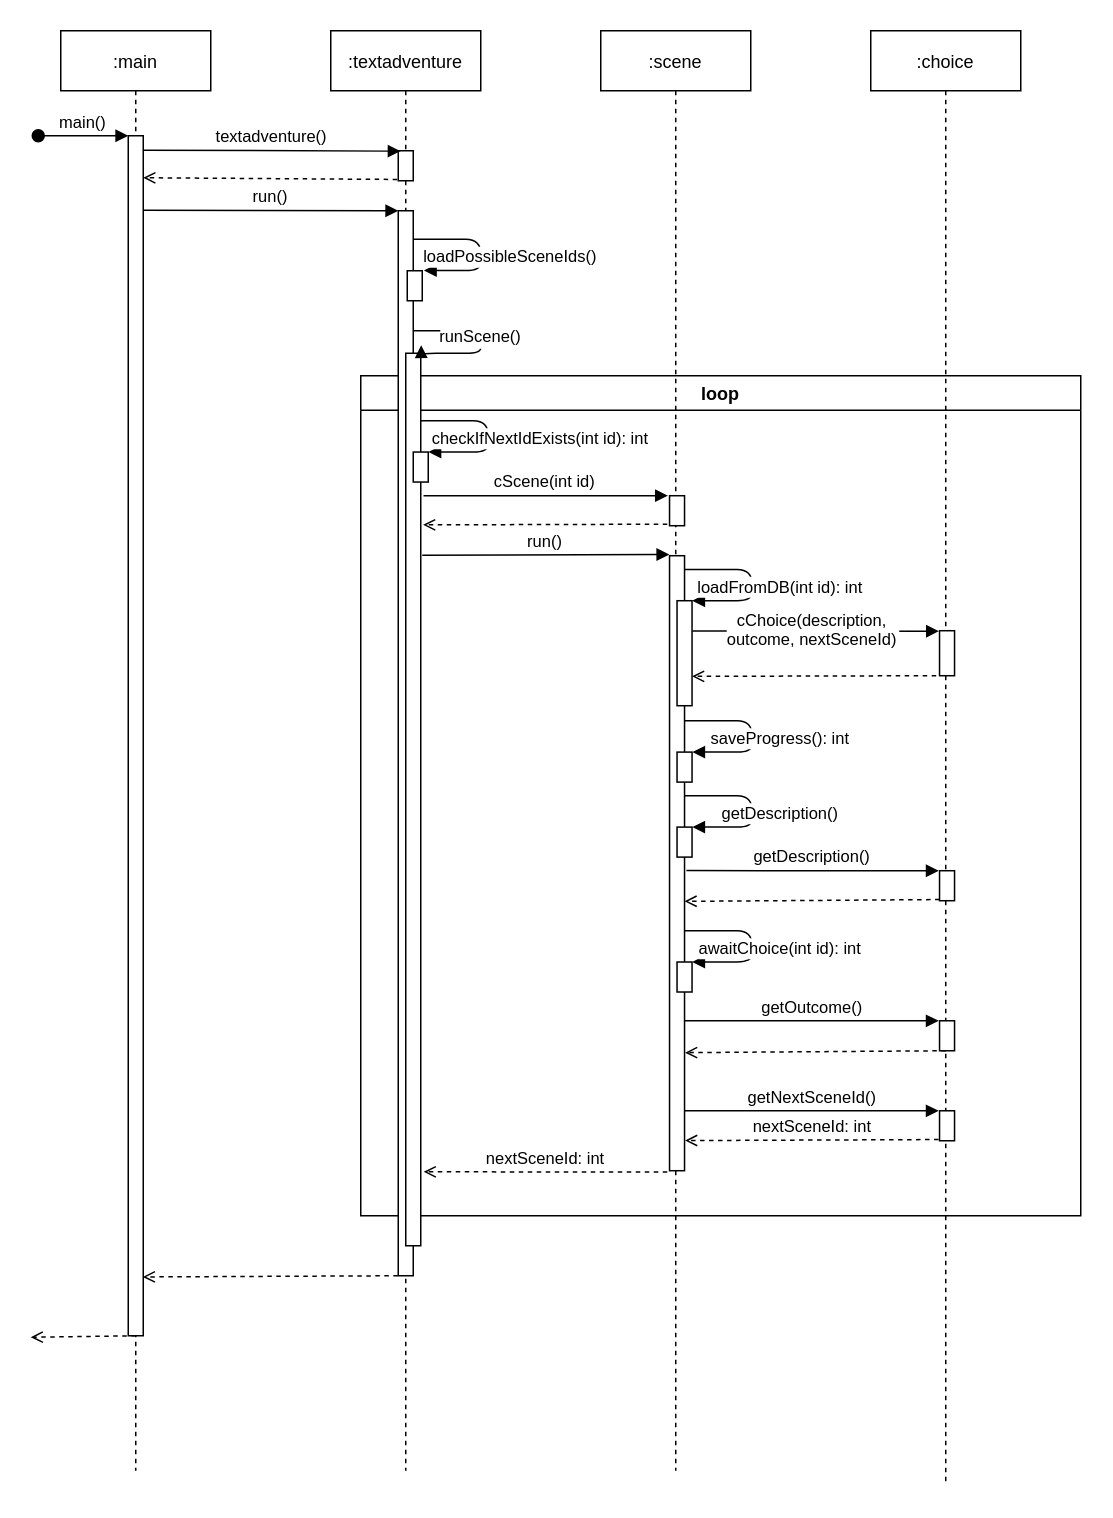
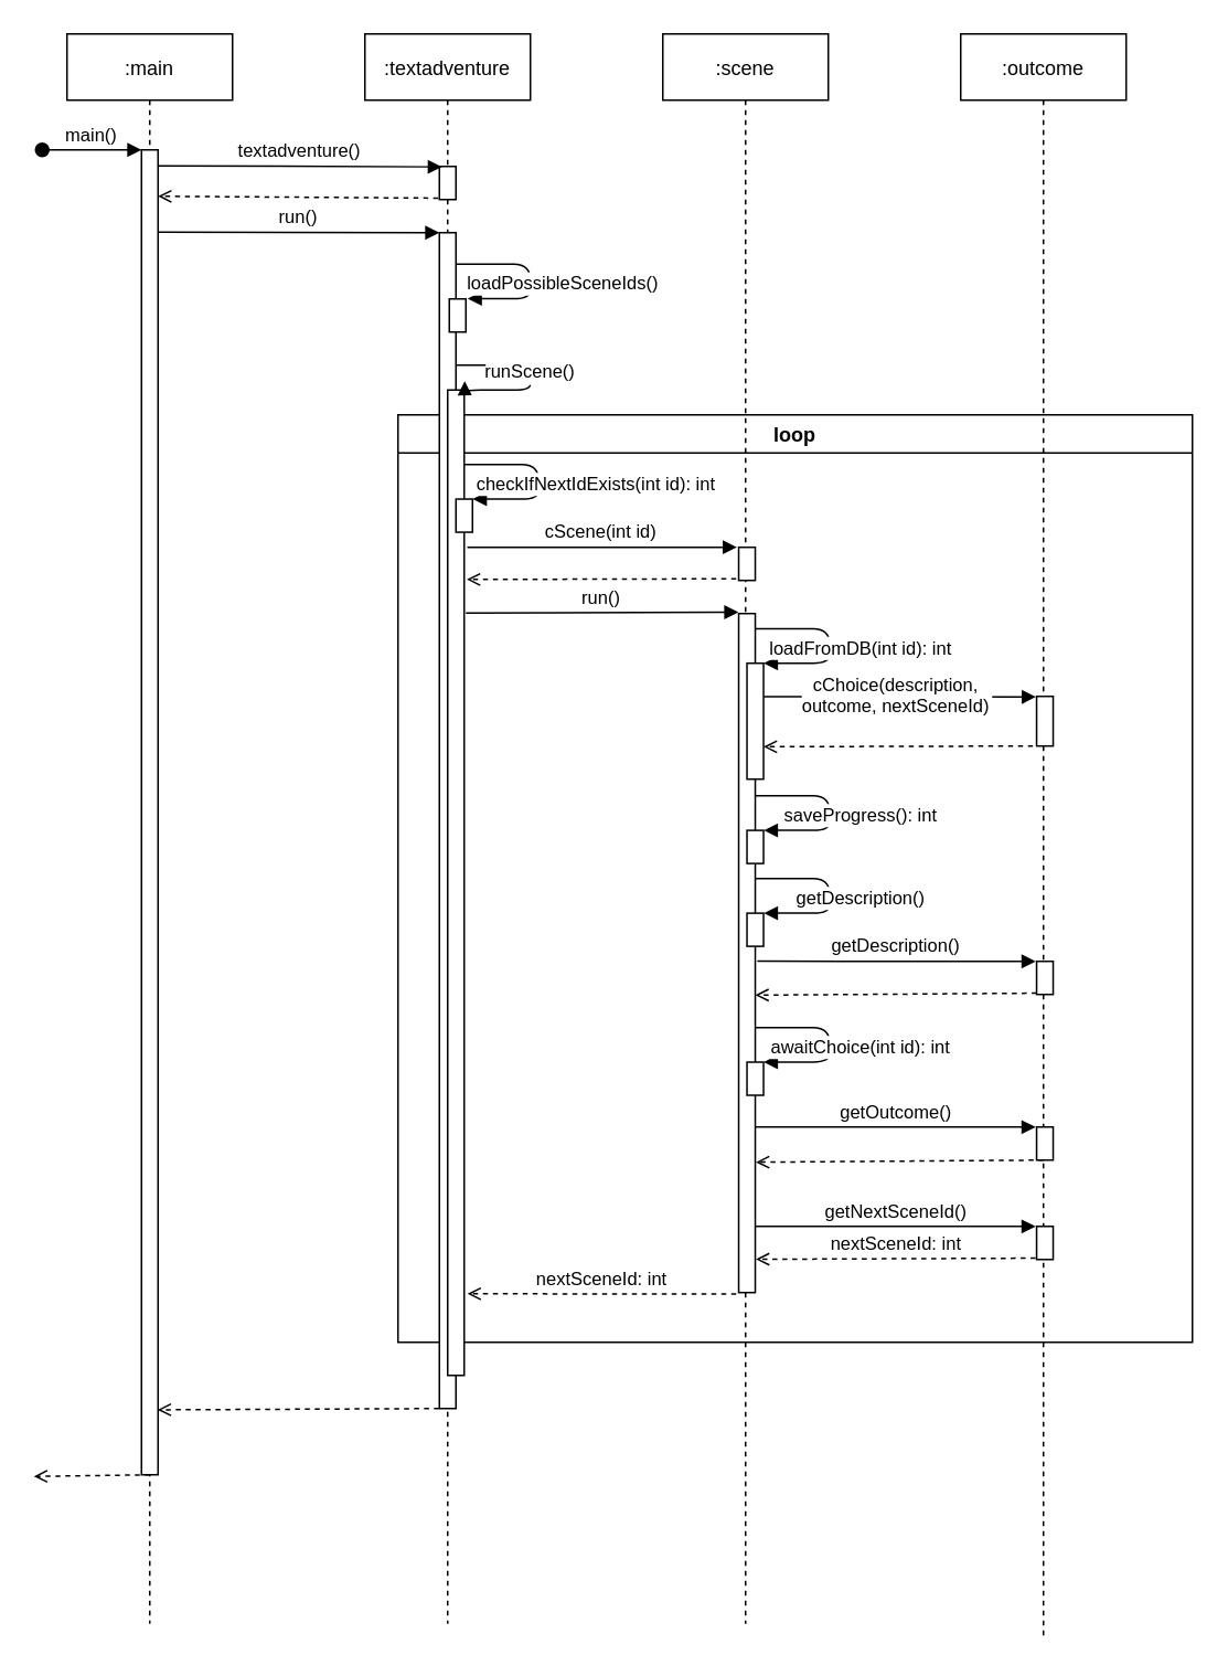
  <mxCell id="0" />
  <mxCell id="1" parent="0" />
  <mxCell id="2" value="loop" style="swimlane;" parent="1" vertex="1"><mxGeometry x="240" y="250" width="480" height="560" as="geometry" /></mxCell>
  <mxCell id="3" value="" style="verticalAlign=bottom;endArrow=open;shadow=0;strokeWidth=1;exitX=-0.152;exitY=0.95;exitDx=0;exitDy=0;exitPerimeter=0;entryX=1.071;entryY=0.051;entryDx=0;entryDy=0;entryPerimeter=0;dashed=1;endFill=0;" parent="2" edge="1"><mxGeometry relative="1" as="geometry"><mxPoint x="383.63" y="199.98" as="sourcePoint" /><mxPoint x="220.86" y="200.405" as="targetPoint" /></mxGeometry></mxCell>
  <mxCell id="4" value="" style="verticalAlign=bottom;endArrow=open;shadow=0;strokeWidth=1;exitX=0.004;exitY=0.961;exitDx=0;exitDy=0;exitPerimeter=0;entryX=1.071;entryY=0.051;entryDx=0;entryDy=0;entryPerimeter=0;dashed=1;endFill=0;" parent="2" source="26" edge="1"><mxGeometry relative="1" as="geometry"><mxPoint x="378.63" y="349.98" as="sourcePoint" /><mxPoint x="215.86" y="350.405" as="targetPoint" /></mxGeometry></mxCell>
  <mxCell id="5" value="" style="verticalAlign=bottom;endArrow=open;shadow=0;strokeWidth=1;exitX=0.004;exitY=0.961;exitDx=0;exitDy=0;exitPerimeter=0;dashed=1;endFill=0;entryX=1.038;entryY=0.808;entryDx=0;entryDy=0;entryPerimeter=0;" parent="2" target="18" edge="1"><mxGeometry relative="1" as="geometry"><mxPoint x="390.04" y="450.0" as="sourcePoint" /><mxPoint x="220" y="451" as="targetPoint" /></mxGeometry></mxCell>
  <mxCell id="6" value=":main" style="shape=umlLifeline;perimeter=lifelinePerimeter;container=1;collapsible=0;recursiveResize=0;rounded=0;shadow=0;strokeWidth=1;" parent="1" vertex="1"><mxGeometry x="40" y="20" width="100" height="960" as="geometry" /></mxCell>
  <mxCell id="7" value="" style="points=[];perimeter=orthogonalPerimeter;rounded=0;shadow=0;strokeWidth=1;" parent="6" vertex="1"><mxGeometry x="45" y="70" width="10" height="800" as="geometry" /></mxCell>
  <mxCell id="8" value="main()" style="verticalAlign=bottom;startArrow=oval;endArrow=block;startSize=8;shadow=0;strokeWidth=1;" parent="6" target="7" edge="1"><mxGeometry relative="1" as="geometry"><mxPoint x="-15" y="70" as="sourcePoint" /></mxGeometry></mxCell>
  <mxCell id="9" value=":textadventure" style="shape=umlLifeline;perimeter=lifelinePerimeter;container=1;collapsible=0;recursiveResize=0;rounded=0;shadow=0;strokeWidth=1;" parent="1" vertex="1"><mxGeometry x="220" y="20" width="100" height="960" as="geometry" /></mxCell>
  <mxCell id="10" value="" style="points=[];perimeter=orthogonalPerimeter;rounded=0;shadow=0;strokeWidth=1;" parent="9" vertex="1"><mxGeometry x="45" y="120" width="10" height="710" as="geometry" /></mxCell>
  <mxCell id="11" value="" style="points=[];perimeter=orthogonalPerimeter;rounded=0;shadow=0;strokeWidth=1;" parent="9" vertex="1"><mxGeometry x="50" y="215" width="10" height="595" as="geometry" /></mxCell>
  <mxCell id="12" value="runScene()" style="verticalAlign=bottom;endArrow=block;shadow=0;strokeWidth=1;edgeStyle=orthogonalEdgeStyle;entryX=1.028;entryY=-0.009;entryDx=0;entryDy=0;entryPerimeter=0;" parent="9" source="10" target="11" edge="1"><mxGeometry x="0.099" relative="1" as="geometry"><mxPoint x="61" y="200.0" as="sourcePoint" /><mxPoint x="70" y="219" as="targetPoint" /><Array as="points"><mxPoint x="100" y="200" /><mxPoint x="100" y="215" /><mxPoint x="60" y="215" /></Array><mxPoint as="offset" /></mxGeometry></mxCell>
  <mxCell id="13" value="" style="points=[];perimeter=orthogonalPerimeter;rounded=0;shadow=0;strokeWidth=1;" parent="9" vertex="1"><mxGeometry x="45" y="80" width="10" height="20" as="geometry" /></mxCell>
  <mxCell id="14" value="" style="points=[];perimeter=orthogonalPerimeter;rounded=0;shadow=0;strokeWidth=1;" parent="9" vertex="1"><mxGeometry x="55" y="280.86" width="10" height="20" as="geometry" /></mxCell>
  <mxCell id="15" value="checkIfNextIdExists(int id): int" style="verticalAlign=bottom;endArrow=block;entryX=1.012;entryY=0;shadow=0;strokeWidth=1;entryDx=0;entryDy=0;entryPerimeter=0;edgeStyle=orthogonalEdgeStyle;" parent="9" target="14" edge="1"><mxGeometry x="0.245" y="35" relative="1" as="geometry"><mxPoint x="59.97" y="259.999" as="sourcePoint" /><mxPoint x="-412.93" y="200.83" as="targetPoint" /><Array as="points"><mxPoint x="105" y="259.86" /><mxPoint x="105" y="280.86" /></Array><mxPoint x="35" y="-35" as="offset" /></mxGeometry></mxCell>
  <mxCell id="16" value="run()" style="verticalAlign=bottom;endArrow=block;entryX=0;entryY=0;shadow=0;strokeWidth=1;exitX=1;exitY=0.062;exitDx=0;exitDy=0;exitPerimeter=0;" parent="1" source="7" target="10" edge="1"><mxGeometry relative="1" as="geometry"><mxPoint x="160" y="140" as="sourcePoint" /></mxGeometry></mxCell>
  <mxCell id="17" value=":scene" style="shape=umlLifeline;perimeter=lifelinePerimeter;container=1;collapsible=0;recursiveResize=0;rounded=0;shadow=0;strokeWidth=1;" parent="1" vertex="1"><mxGeometry x="400" y="20" width="100" height="960" as="geometry" /></mxCell>
  <mxCell id="18" value="" style="points=[];perimeter=orthogonalPerimeter;rounded=0;shadow=0;strokeWidth=1;" parent="17" vertex="1"><mxGeometry x="45.86" y="349.98" width="10" height="410" as="geometry" /></mxCell>
  <mxCell id="19" value="" style="points=[];perimeter=orthogonalPerimeter;rounded=0;shadow=0;strokeWidth=1;" parent="17" vertex="1"><mxGeometry x="45.86" y="309.98" width="10" height="20" as="geometry" /></mxCell>
  <mxCell id="20" value="" style="points=[];perimeter=orthogonalPerimeter;rounded=0;shadow=0;strokeWidth=1;" parent="17" vertex="1"><mxGeometry x="50.86" y="480.9" width="10" height="20" as="geometry" /></mxCell>
  <mxCell id="21" value="saveProgress(): int" style="verticalAlign=bottom;endArrow=block;entryX=1.012;entryY=0;shadow=0;strokeWidth=1;entryDx=0;entryDy=0;entryPerimeter=0;edgeStyle=orthogonalEdgeStyle;" parent="17" target="20" edge="1"><mxGeometry x="0.269" y="20" relative="1" as="geometry"><mxPoint x="55.83" y="460.039" as="sourcePoint" /><mxPoint x="62.93" y="480.87" as="targetPoint" /><Array as="points"><mxPoint x="100.86" y="459.9" /><mxPoint x="100.86" y="480.9" /></Array><mxPoint x="20" y="-20" as="offset" /></mxGeometry></mxCell>
  <mxCell id="22" value="" style="points=[];perimeter=orthogonalPerimeter;rounded=0;shadow=0;strokeWidth=1;" parent="17" vertex="1"><mxGeometry x="50.86" y="620.84" width="10" height="20" as="geometry" /></mxCell>
  <mxCell id="23" value="awaitChoice(int id): int" style="verticalAlign=bottom;endArrow=block;entryX=1.012;entryY=0;shadow=0;strokeWidth=1;entryDx=0;entryDy=0;entryPerimeter=0;edgeStyle=orthogonalEdgeStyle;" parent="17" target="22" edge="1"><mxGeometry x="0.269" y="20" relative="1" as="geometry"><mxPoint x="55.83" y="599.979" as="sourcePoint" /><mxPoint x="62.93" y="620.81" as="targetPoint" /><Array as="points"><mxPoint x="100.86" y="599.84" /><mxPoint x="100.86" y="620.84" /></Array><mxPoint x="20" y="-20" as="offset" /></mxGeometry></mxCell>
- <mxCell id="24" value=":choice" style="shape=umlLifeline;perimeter=lifelinePerimeter;container=1;collapsible=0;recursiveResize=0;rounded=0;shadow=0;strokeWidth=1;" parent="1" vertex="1"><mxGeometry x="580" y="20" width="100" height="970" as="geometry" /></mxCell>
+ <mxCell id="24" value=":outcome" style="shape=umlLifeline;perimeter=lifelinePerimeter;container=1;collapsible=0;recursiveResize=0;rounded=0;shadow=0;strokeWidth=1;" parent="1" vertex="1"><mxGeometry x="580" y="20" width="100" height="970" as="geometry" /></mxCell>
  <mxCell id="25" value="" style="points=[];perimeter=orthogonalPerimeter;rounded=0;shadow=0;strokeWidth=1;" parent="24" vertex="1"><mxGeometry x="45.86" y="399.98" width="10" height="30" as="geometry" /></mxCell>
  <mxCell id="26" value="" style="points=[];perimeter=orthogonalPerimeter;rounded=0;shadow=0;strokeWidth=1;" parent="24" vertex="1"><mxGeometry x="45.86" y="559.98" width="10" height="20" as="geometry" /></mxCell>
  <mxCell id="27" value="" style="points=[];perimeter=orthogonalPerimeter;rounded=0;shadow=0;strokeWidth=1;" parent="24" vertex="1"><mxGeometry x="45.86" y="660.02" width="10" height="20" as="geometry" /></mxCell>
  <mxCell id="28" value="getOutcome()" style="verticalAlign=bottom;endArrow=block;shadow=0;strokeWidth=1;exitX=1.028;exitY=0.362;exitDx=0;exitDy=0;exitPerimeter=0;entryX=-0.056;entryY=0.003;entryDx=0;entryDy=0;entryPerimeter=0;" parent="24" target="27" edge="1"><mxGeometry x="0.002" relative="1" as="geometry"><mxPoint x="-123.86" y="659.98" as="sourcePoint" /><mxPoint x="35.26" y="660.09" as="targetPoint" /><mxPoint as="offset" /></mxGeometry></mxCell>
  <mxCell id="29" value="" style="points=[];perimeter=orthogonalPerimeter;rounded=0;shadow=0;strokeWidth=1;" parent="24" vertex="1"><mxGeometry x="45.86" y="720.02" width="10" height="20" as="geometry" /></mxCell>
  <mxCell id="30" value="getNextSceneId()" style="verticalAlign=bottom;endArrow=block;shadow=0;strokeWidth=1;exitX=1.028;exitY=0.362;exitDx=0;exitDy=0;exitPerimeter=0;entryX=-0.056;entryY=0.003;entryDx=0;entryDy=0;entryPerimeter=0;" parent="24" target="29" edge="1"><mxGeometry x="0.002" relative="1" as="geometry"><mxPoint x="-123.86" y="719.98" as="sourcePoint" /><mxPoint x="-624.74" y="640.09" as="targetPoint" /><mxPoint as="offset" /></mxGeometry></mxCell>
  <mxCell id="31" value="" style="points=[];perimeter=orthogonalPerimeter;rounded=0;shadow=0;strokeWidth=1;" parent="1" vertex="1"><mxGeometry x="271" y="180" width="10" height="20" as="geometry" /></mxCell>
  <mxCell id="32" value="loadPossibleSceneIds()" style="verticalAlign=bottom;endArrow=block;entryX=1.11;entryY=-0.007;shadow=0;strokeWidth=1;entryDx=0;entryDy=0;entryPerimeter=0;edgeStyle=orthogonalEdgeStyle;" parent="1" source="10" target="31" edge="1"><mxGeometry x="0.269" y="20" relative="1" as="geometry"><mxPoint x="290" y="160" as="sourcePoint" /><mxPoint x="460" y="160" as="targetPoint" /><Array as="points"><mxPoint x="320" y="159" /><mxPoint x="320" y="180" /></Array><mxPoint x="20" y="-20" as="offset" /></mxGeometry></mxCell>
  <mxCell id="33" value="textadventure()" style="verticalAlign=bottom;endArrow=block;shadow=0;strokeWidth=1;exitX=0.972;exitY=0.012;exitDx=0;exitDy=0;exitPerimeter=0;entryX=0.157;entryY=0.014;entryDx=0;entryDy=0;entryPerimeter=0;" parent="1" source="7" target="13" edge="1"><mxGeometry relative="1" as="geometry"><mxPoint x="100" y="100" as="sourcePoint" /><mxPoint x="260" y="100" as="targetPoint" /></mxGeometry></mxCell>
  <mxCell id="34" value="" style="verticalAlign=bottom;endArrow=open;shadow=0;strokeWidth=1;exitX=-0.071;exitY=0.957;exitDx=0;exitDy=0;exitPerimeter=0;entryX=1;entryY=0.035;entryDx=0;entryDy=0;entryPerimeter=0;dashed=1;endFill=0;" parent="1" source="13" target="7" edge="1"><mxGeometry relative="1" as="geometry"><mxPoint x="160" y="113" as="sourcePoint" /><mxPoint x="160" y="150" as="targetPoint" /></mxGeometry></mxCell>
  <mxCell id="35" value="run()" style="verticalAlign=bottom;endArrow=block;shadow=0;strokeWidth=1;exitX=1.014;exitY=0.081;exitDx=0;exitDy=0;exitPerimeter=0;entryX=-0.016;entryY=-0.002;entryDx=0;entryDy=0;entryPerimeter=0;" parent="1" target="18" edge="1"><mxGeometry relative="1" as="geometry"><mxPoint x="281" y="369.655" as="sourcePoint" /><mxPoint x="440.86" y="329.98" as="targetPoint" /></mxGeometry></mxCell>
  <mxCell id="36" value="nextSceneId: int" style="verticalAlign=bottom;endArrow=open;shadow=0;strokeWidth=1;exitX=-0.152;exitY=1.002;exitDx=0;exitDy=0;exitPerimeter=0;entryX=1.11;entryY=0.69;entryDx=0;entryDy=0;entryPerimeter=0;dashed=1;endFill=0;" parent="1" source="18" edge="1"><mxGeometry relative="1" as="geometry"><mxPoint x="469.44" y="344.7" as="sourcePoint" /><mxPoint x="281.96" y="780.73" as="targetPoint" /></mxGeometry></mxCell>
  <mxCell id="37" value="cScene(int id)" style="verticalAlign=bottom;endArrow=block;shadow=0;strokeWidth=1;entryX=-0.105;entryY=-0.002;entryDx=0;entryDy=0;entryPerimeter=0;" parent="1" target="19" edge="1"><mxGeometry relative="1" as="geometry"><mxPoint x="281.86" y="329.98" as="sourcePoint" /><mxPoint x="439.86" y="330.98" as="targetPoint" /></mxGeometry></mxCell>
  <mxCell id="38" value="" style="verticalAlign=bottom;endArrow=open;shadow=0;strokeWidth=1;exitX=-0.152;exitY=0.95;exitDx=0;exitDy=0;exitPerimeter=0;entryX=1.071;entryY=0.051;entryDx=0;entryDy=0;entryPerimeter=0;dashed=1;endFill=0;" parent="1" source="19" edge="1"><mxGeometry relative="1" as="geometry"><mxPoint x="454.34" y="399.46" as="sourcePoint" /><mxPoint x="281.57" y="349.405" as="targetPoint" /></mxGeometry></mxCell>
  <mxCell id="39" value="" style="points=[];perimeter=orthogonalPerimeter;rounded=0;shadow=0;strokeWidth=1;" parent="1" vertex="1"><mxGeometry x="450.86" y="399.98" width="10" height="70" as="geometry" /></mxCell>
  <mxCell id="40" value="loadFromDB(int id): int" style="verticalAlign=bottom;endArrow=block;entryX=1.012;entryY=0;shadow=0;strokeWidth=1;entryDx=0;entryDy=0;entryPerimeter=0;edgeStyle=orthogonalEdgeStyle;" parent="1" target="39" edge="1"><mxGeometry x="0.269" y="20" relative="1" as="geometry"><mxPoint x="455.83" y="379.119" as="sourcePoint" /><mxPoint x="462.93" y="399.95" as="targetPoint" /><Array as="points"><mxPoint x="500.86" y="378.98" /><mxPoint x="500.86" y="399.98" /></Array><mxPoint x="20" y="-20" as="offset" /></mxGeometry></mxCell>
  <mxCell id="41" value="" style="points=[];perimeter=orthogonalPerimeter;rounded=0;shadow=0;strokeWidth=1;" parent="1" vertex="1"><mxGeometry x="450.86" y="550.9" width="10" height="20" as="geometry" /></mxCell>
  <mxCell id="42" value="getDescription()" style="verticalAlign=bottom;endArrow=block;entryX=1.012;entryY=0;shadow=0;strokeWidth=1;entryDx=0;entryDy=0;entryPerimeter=0;edgeStyle=orthogonalEdgeStyle;" parent="1" target="41" edge="1"><mxGeometry x="0.269" y="20" relative="1" as="geometry"><mxPoint x="455.83" y="530.039" as="sourcePoint" /><mxPoint x="-17.07" y="470.87" as="targetPoint" /><Array as="points"><mxPoint x="500.86" y="529.9" /><mxPoint x="500.86" y="550.9" /></Array><mxPoint x="20" y="-20" as="offset" /></mxGeometry></mxCell>
  <mxCell id="43" value="cChoice(description, &#10;outcome, nextSceneId)" style="verticalAlign=bottom;endArrow=block;shadow=0;strokeWidth=1;exitX=1.02;exitY=0.289;exitDx=0;exitDy=0;exitPerimeter=0;entryX=-0.04;entryY=0.01;entryDx=0;entryDy=0;entryPerimeter=0;" parent="1" source="39" target="25" edge="1"><mxGeometry x="-0.029" y="-15" relative="1" as="geometry"><mxPoint x="460.86" y="461.23" as="sourcePoint" /><mxPoint x="623.65" y="419.98" as="targetPoint" /><mxPoint as="offset" /></mxGeometry></mxCell>
  <mxCell id="44" value="getDescription()" style="verticalAlign=bottom;endArrow=block;shadow=0;strokeWidth=1;entryX=-0.056;entryY=0.003;entryDx=0;entryDy=0;entryPerimeter=0;exitX=1.124;exitY=0.512;exitDx=0;exitDy=0;exitPerimeter=0;" parent="1" source="18" target="26" edge="1"><mxGeometry x="0.002" relative="1" as="geometry"><mxPoint x="490.86" y="579.98" as="sourcePoint" /><mxPoint x="615.26" y="580.05" as="targetPoint" /><mxPoint as="offset" /></mxGeometry></mxCell>
  <mxCell id="45" value="nextSceneId: int" style="verticalAlign=bottom;endArrow=open;shadow=0;strokeWidth=1;exitX=-0.065;exitY=0.959;exitDx=0;exitDy=0;exitPerimeter=0;dashed=1;endFill=0;entryX=1.038;entryY=0.951;entryDx=0;entryDy=0;entryPerimeter=0;" parent="1" source="29" target="18" edge="1"><mxGeometry relative="1" as="geometry"><mxPoint x="620.04" y="760" as="sourcePoint" /><mxPoint x="510" y="770" as="targetPoint" /></mxGeometry></mxCell>
  <mxCell id="46" value="" style="verticalAlign=bottom;endArrow=open;shadow=0;strokeWidth=1;entryX=0.972;entryY=0.951;entryDx=0;entryDy=0;entryPerimeter=0;dashed=1;endFill=0;exitX=-0.028;exitY=1;exitDx=0;exitDy=0;exitPerimeter=0;" parent="1" source="10" target="7" edge="1"><mxGeometry relative="1" as="geometry"><mxPoint x="270" y="851" as="sourcePoint" /><mxPoint x="90" y="851.205" as="targetPoint" /></mxGeometry></mxCell>
  <mxCell id="47" value="" style="verticalAlign=bottom;endArrow=open;shadow=0;strokeWidth=1;dashed=1;endFill=0;exitX=-0.028;exitY=1;exitDx=0;exitDy=0;exitPerimeter=0;" parent="1" edge="1"><mxGeometry relative="1" as="geometry"><mxPoint x="90" y="890" as="sourcePoint" /><mxPoint x="20" y="891" as="targetPoint" /></mxGeometry></mxCell>
